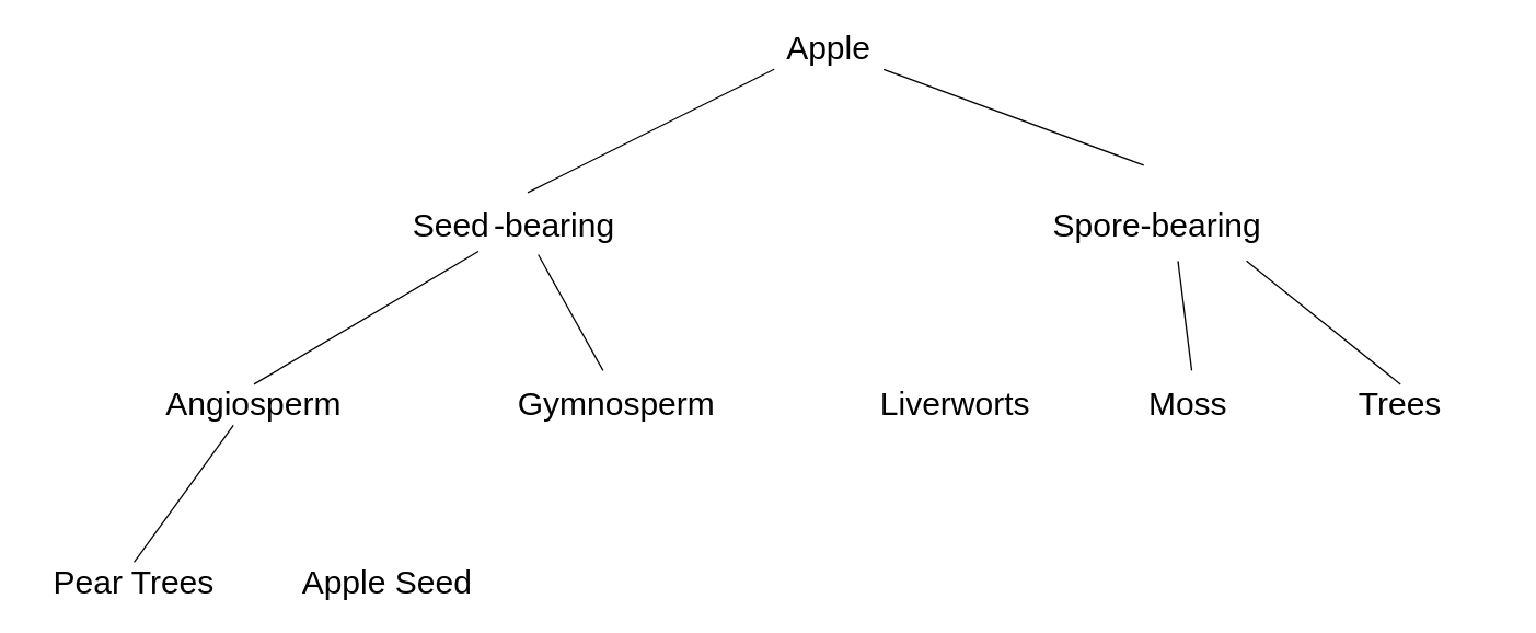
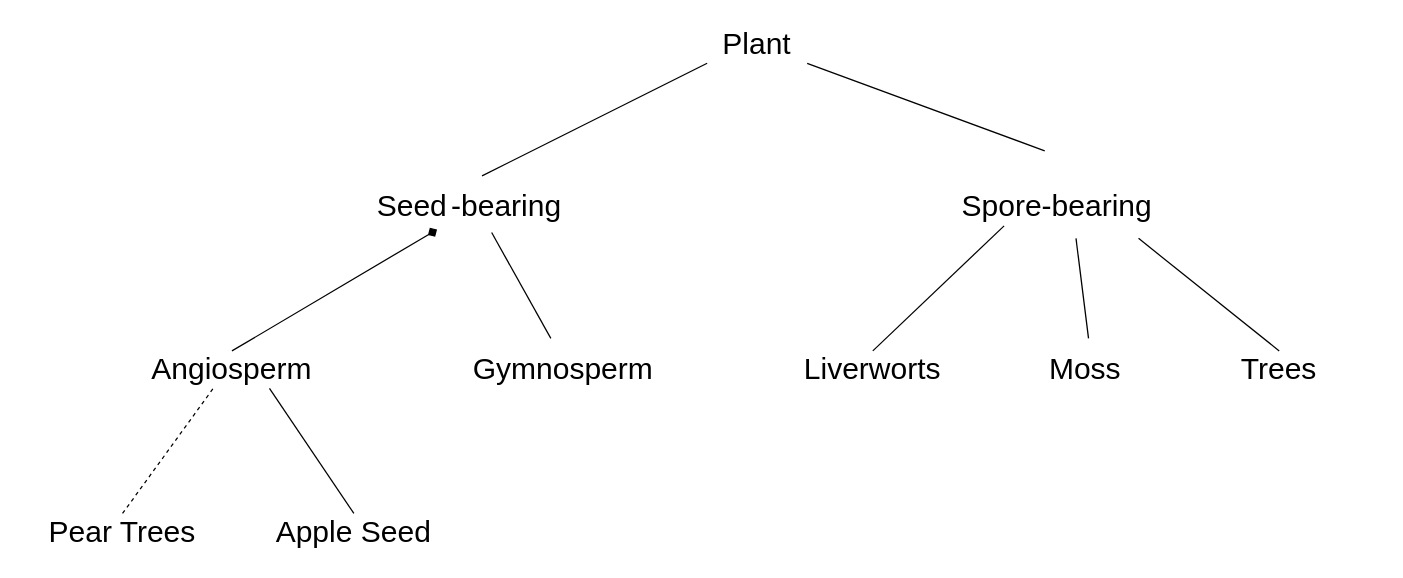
  <mxCell id="0" />
  <mxCell id="1" parent="0" />
- <mxCell id="2" value="&lt;font style=&quot;font-size: 24px;&quot;&gt;Apple&lt;/font&gt;" style="text;html=1;align=center;verticalAlign=middle;whiteSpace=wrap;rounded=0;" vertex="1" parent="1"><mxGeometry x="575" y="20" width="60" height="30" as="geometry" /></mxCell>
+ <mxCell id="2" value="&lt;font style=&quot;font-size: 24px;&quot;&gt;Plant&lt;/font&gt;" style="text;html=1;align=center;verticalAlign=middle;whiteSpace=wrap;rounded=0;" vertex="1" parent="1"><mxGeometry x="575" y="20" width="60" height="30" as="geometry" /></mxCell>
  <mxCell id="3" value="&lt;font style=&quot;font-size: 24px;&quot;&gt;Angiosperm&lt;/font&gt;" style="text;html=1;align=center;verticalAlign=middle;whiteSpace=wrap;rounded=0;" vertex="1" parent="1"><mxGeometry x="155" y="280" width="60" height="30" as="geometry" /></mxCell>
  <mxCell id="4" value="&lt;font style=&quot;font-size: 24px;&quot;&gt;Gymnosperm&lt;/font&gt;" style="text;html=1;align=center;verticalAlign=middle;whiteSpace=wrap;rounded=0;" vertex="1" parent="1"><mxGeometry x="420" y="280" width="60" height="30" as="geometry" /></mxCell>
  <mxCell id="5" value="&lt;span style=&quot;font-size: 24px;&quot;&gt;Pear Trees&lt;/span&gt;" style="text;html=1;align=center;verticalAlign=middle;whiteSpace=wrap;rounded=0;" vertex="1" parent="1"><mxGeometry x="20" y="410" width="155" height="30" as="geometry" /></mxCell>
  <mxCell id="6" value="&lt;span style=&quot;font-size: 24px;&quot;&gt;Apple Seed&lt;/span&gt;" style="text;html=1;align=center;verticalAlign=middle;whiteSpace=wrap;rounded=0;" vertex="1" parent="1"><mxGeometry x="205" y="410" width="155" height="30" as="geometry" /></mxCell>
  <mxCell id="7" value="" style="endArrow=none;html=1;rounded=0;" edge="1" parent="1"><mxGeometry width="50" height="50" relative="1" as="geometry"><mxPoint x="385" y="140" as="sourcePoint" /><mxPoint x="565" y="50" as="targetPoint" /></mxGeometry></mxCell>
- <mxCell id="8" value="" style="endArrow=none;html=1;rounded=0;exitX=0.5;exitY=0;exitDx=0;exitDy=0;entryX=0.25;entryY=1;entryDx=0;entryDy=0;" edge="1" parent="1" source="5" target="3"><mxGeometry width="50" height="50" relative="1" as="geometry"><mxPoint x="375" y="310" as="sourcePoint" /><mxPoint x="425" y="260" as="targetPoint" /></mxGeometry></mxCell>
+ <mxCell id="8" value="" style="endArrow=none;html=1;rounded=0;exitX=0.5;exitY=0;exitDx=0;exitDy=0;entryX=0.25;entryY=1;entryDx=0;entryDy=0;dashed=1;" edge="1" parent="1" source="5" target="3"><mxGeometry width="50" height="50" relative="1" as="geometry"><mxPoint x="375" y="310" as="sourcePoint" /><mxPoint x="425" y="260" as="targetPoint" /></mxGeometry></mxCell>
+ <mxCell id="9" value="" style="endArrow=none;html=1;rounded=0;entryX=1;entryY=1;entryDx=0;entryDy=0;exitX=0.5;exitY=0;exitDx=0;exitDy=0;" edge="1" parent="1" source="6" target="3"><mxGeometry width="50" height="50" relative="1" as="geometry"><mxPoint x="375" y="420" as="sourcePoint" /><mxPoint x="425" y="370" as="targetPoint" /></mxGeometry></mxCell>
  <mxCell id="10" value="" style="endArrow=none;html=1;rounded=0;" edge="1" parent="1"><mxGeometry width="50" height="50" relative="1" as="geometry"><mxPoint x="645" y="50" as="sourcePoint" /><mxPoint x="835" y="120" as="targetPoint" /></mxGeometry></mxCell>
  <mxCell id="11" value="&lt;font style=&quot;font-size: 24px;&quot;&gt;Spore-bearing&lt;/font&gt;" style="text;html=1;align=center;verticalAlign=middle;whiteSpace=wrap;rounded=0;" vertex="1" parent="1"><mxGeometry x="760" y="150" width="170" height="30" as="geometry" /></mxCell>
  <mxCell id="12" value="&lt;font style=&quot;font-size: 24px;&quot;&gt;Seed&lt;/font&gt;&amp;nbsp;&lt;span style=&quot;font-size: 24px;&quot;&gt;-bearing&lt;/span&gt;" style="text;html=1;align=center;verticalAlign=middle;whiteSpace=wrap;rounded=0;" vertex="1" parent="1"><mxGeometry x="290" y="150" width="170" height="30" as="geometry" /></mxCell>
- <mxCell id="13" value="" style="endArrow=none;html=1;rounded=0;entryX=0.347;entryY=1.098;entryDx=0;entryDy=0;entryPerimeter=0;exitX=0.5;exitY=0;exitDx=0;exitDy=0;" edge="1" parent="1" source="3" target="12"><mxGeometry width="50" height="50" relative="1" as="geometry"><mxPoint x="530" y="390" as="sourcePoint" /><mxPoint x="580" y="340" as="targetPoint" /></mxGeometry></mxCell>
+ <mxCell id="13" value="" style="endArrow=diamond;html=1;rounded=0;entryX=0.347;entryY=1.098;entryDx=0;entryDy=0;entryPerimeter=0;exitX=0.5;exitY=0;exitDx=0;exitDy=0;" edge="1" parent="1" source="3" target="12"><mxGeometry width="50" height="50" relative="1" as="geometry"><mxPoint x="530" y="390" as="sourcePoint" /><mxPoint x="580" y="340" as="targetPoint" /></mxGeometry></mxCell>
  <mxCell id="14" value="" style="endArrow=none;html=1;rounded=0;entryX=0.604;entryY=1.179;entryDx=0;entryDy=0;entryPerimeter=0;" edge="1" parent="1" target="12"><mxGeometry width="50" height="50" relative="1" as="geometry"><mxPoint x="440" y="270" as="sourcePoint" /><mxPoint x="580" y="340" as="targetPoint" /></mxGeometry></mxCell>
  <mxCell id="15" value="&lt;span style=&quot;font-size: 24px;&quot;&gt;Trees&lt;/span&gt;" style="text;html=1;align=center;verticalAlign=middle;whiteSpace=wrap;rounded=0;" vertex="1" parent="1"><mxGeometry x="945" y="280" width="155" height="30" as="geometry" /></mxCell>
  <mxCell id="16" value="" style="endArrow=none;html=1;rounded=0;exitX=0.5;exitY=0;exitDx=0;exitDy=0;" edge="1" parent="1" source="15"><mxGeometry width="50" height="50" relative="1" as="geometry"><mxPoint x="530" y="390" as="sourcePoint" /><mxPoint x="910" y="190" as="targetPoint" /></mxGeometry></mxCell>
  <mxCell id="17" value="&lt;span style=&quot;font-size: 24px;&quot;&gt;Moss&lt;/span&gt;" style="text;html=1;align=center;verticalAlign=middle;whiteSpace=wrap;rounded=0;" vertex="1" parent="1"><mxGeometry x="790" y="280" width="155" height="30" as="geometry" /></mxCell>
  <mxCell id="18" value="&lt;span style=&quot;font-size: 24px;&quot;&gt;Liverworts&lt;/span&gt;" style="text;html=1;align=center;verticalAlign=middle;whiteSpace=wrap;rounded=0;" vertex="1" parent="1"><mxGeometry x="620" y="280" width="155" height="30" as="geometry" /></mxCell>
  <mxCell id="19" value="" style="endArrow=none;html=1;rounded=0;fontSize=12;startSize=8;endSize=8;curved=1;" edge="1" parent="1"><mxGeometry width="50" height="50" relative="1" as="geometry"><mxPoint x="870" y="270" as="sourcePoint" /><mxPoint x="860" y="190" as="targetPoint" /></mxGeometry></mxCell>
+ <mxCell id="20" value="" style="endArrow=none;html=1;rounded=0;entryX=0.25;entryY=1;entryDx=0;entryDy=0;exitX=0.5;exitY=0;exitDx=0;exitDy=0;" edge="1" parent="1" source="18" target="11"><mxGeometry width="50" height="50" relative="1" as="geometry"><mxPoint x="530" y="390" as="sourcePoint" /><mxPoint x="580" y="340" as="targetPoint" /></mxGeometry></mxCell>
